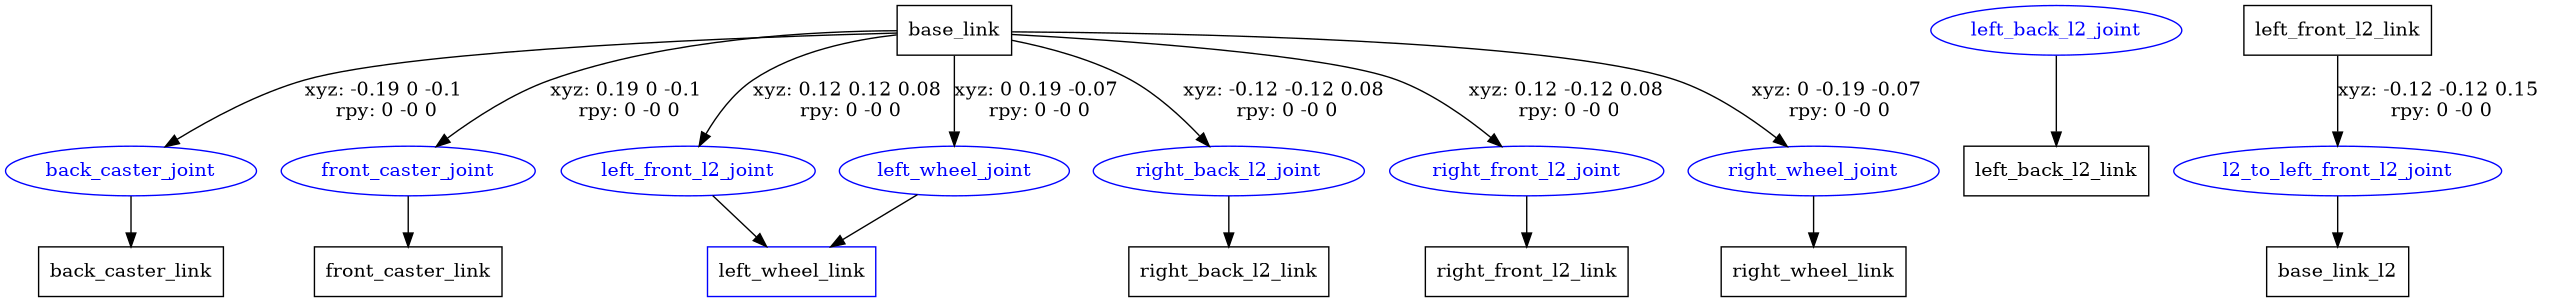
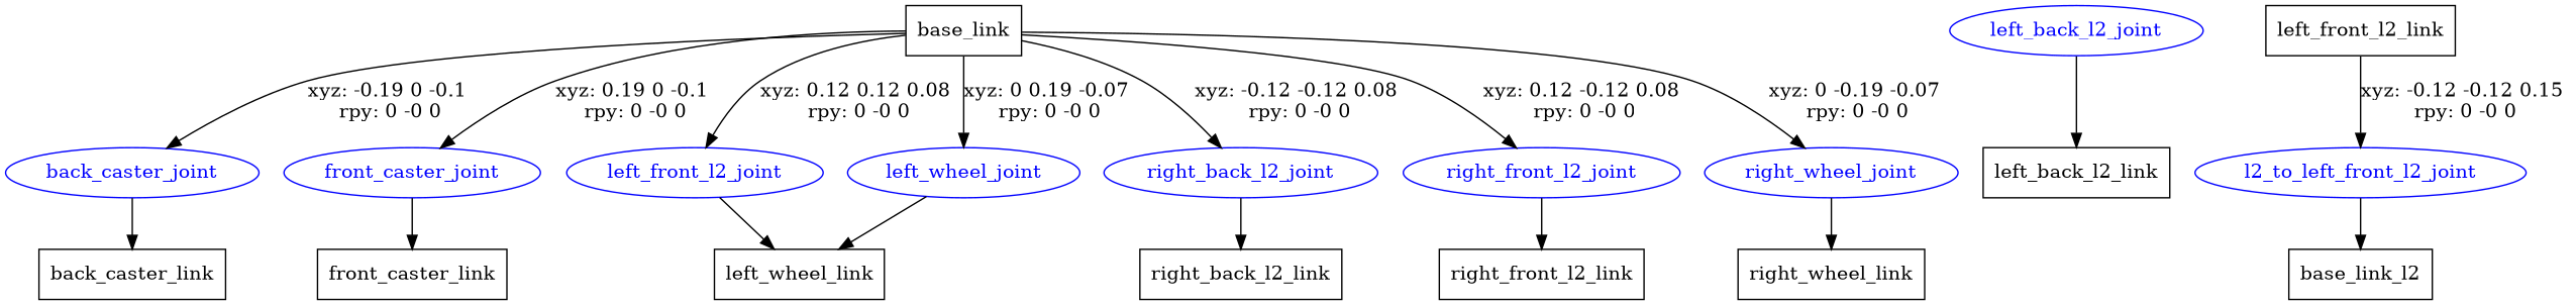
  digraph {
    node [shape=box]
    n1 [label=base_link]
    back_caster_joint [color=blue fontcolor=blue shape=ellipse]
    front_caster_joint [color=blue fontcolor=blue shape=ellipse]
    left_front_l2_joint [color=blue fontcolor=blue shape=ellipse]
    left_wheel_joint [color=blue fontcolor=blue shape=ellipse]
    right_back_l2_joint [color=blue fontcolor=blue shape=ellipse]
    right_front_l2_joint [color=blue fontcolor=blue shape=ellipse]
    right_wheel_joint [color=blue fontcolor=blue shape=ellipse]
    n9 [label=back_caster_link]
    n10 [label=front_caster_link]
    left_back_l2_joint [color=blue fontcolor=blue shape=ellipse]
    n12 [label=left_back_l2_link]
-   n13 [label=left_wheel_link color=blue]
+   n13 [label=left_wheel_link]
    n14 [label=right_back_l2_link]
    n15 [label=right_front_l2_link]
    n16 [label=right_wheel_link]
    n17 [label=left_front_l2_link]
    l2_to_left_front_l2_joint [color=blue fontcolor=blue shape=ellipse]
    n19 [label=base_link_l2]
    n1 -> back_caster_joint [label="xyz: -0.19 0 -0.1 \nrpy: 0 -0 0"]
    n1 -> front_caster_joint [label="xyz: 0.19 0 -0.1 \nrpy: 0 -0 0"]
    n1 -> left_front_l2_joint [label="xyz: 0.12 0.12 0.08 \nrpy: 0 -0 0"]
    n1 -> left_wheel_joint [label="xyz: 0 0.19 -0.07 \nrpy: 0 -0 0"]
    n1 -> right_back_l2_joint [label="xyz: -0.12 -0.12 0.08 \nrpy: 0 -0 0"]
    n1 -> right_front_l2_joint [label="xyz: 0.12 -0.12 0.08 \nrpy: 0 -0 0"]
    n1 -> right_wheel_joint [label="xyz: 0 -0.19 -0.07 \nrpy: 0 -0 0"]
    back_caster_joint -> n9
    front_caster_joint -> n10
    left_front_l2_joint -> n13
    left_wheel_joint -> n13
    right_back_l2_joint -> n14
    right_front_l2_joint -> n15
    right_wheel_joint -> n16
    left_back_l2_joint -> n12
    n17 -> l2_to_left_front_l2_joint [label="xyz: -0.12 -0.12 0.15 \nrpy: 0 -0 0"]
    l2_to_left_front_l2_joint -> n19
  }
